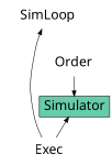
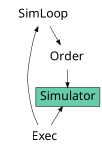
  digraph {
    rankdir=TB
    node [fontname=Liberation fontsize=24 color=white]
    n1 [fillcolor=aquamarine3 label=Simulator shape=record style=filled color=""]
    n2 [label=Exec]
    n3 [label=SimLoop]
    n4 [label=Order]
    n1 -> n2 [dir=back]
    n3 -> n2 [dir=back]
+   n3 -> n4
    n4 -> n1
  }
